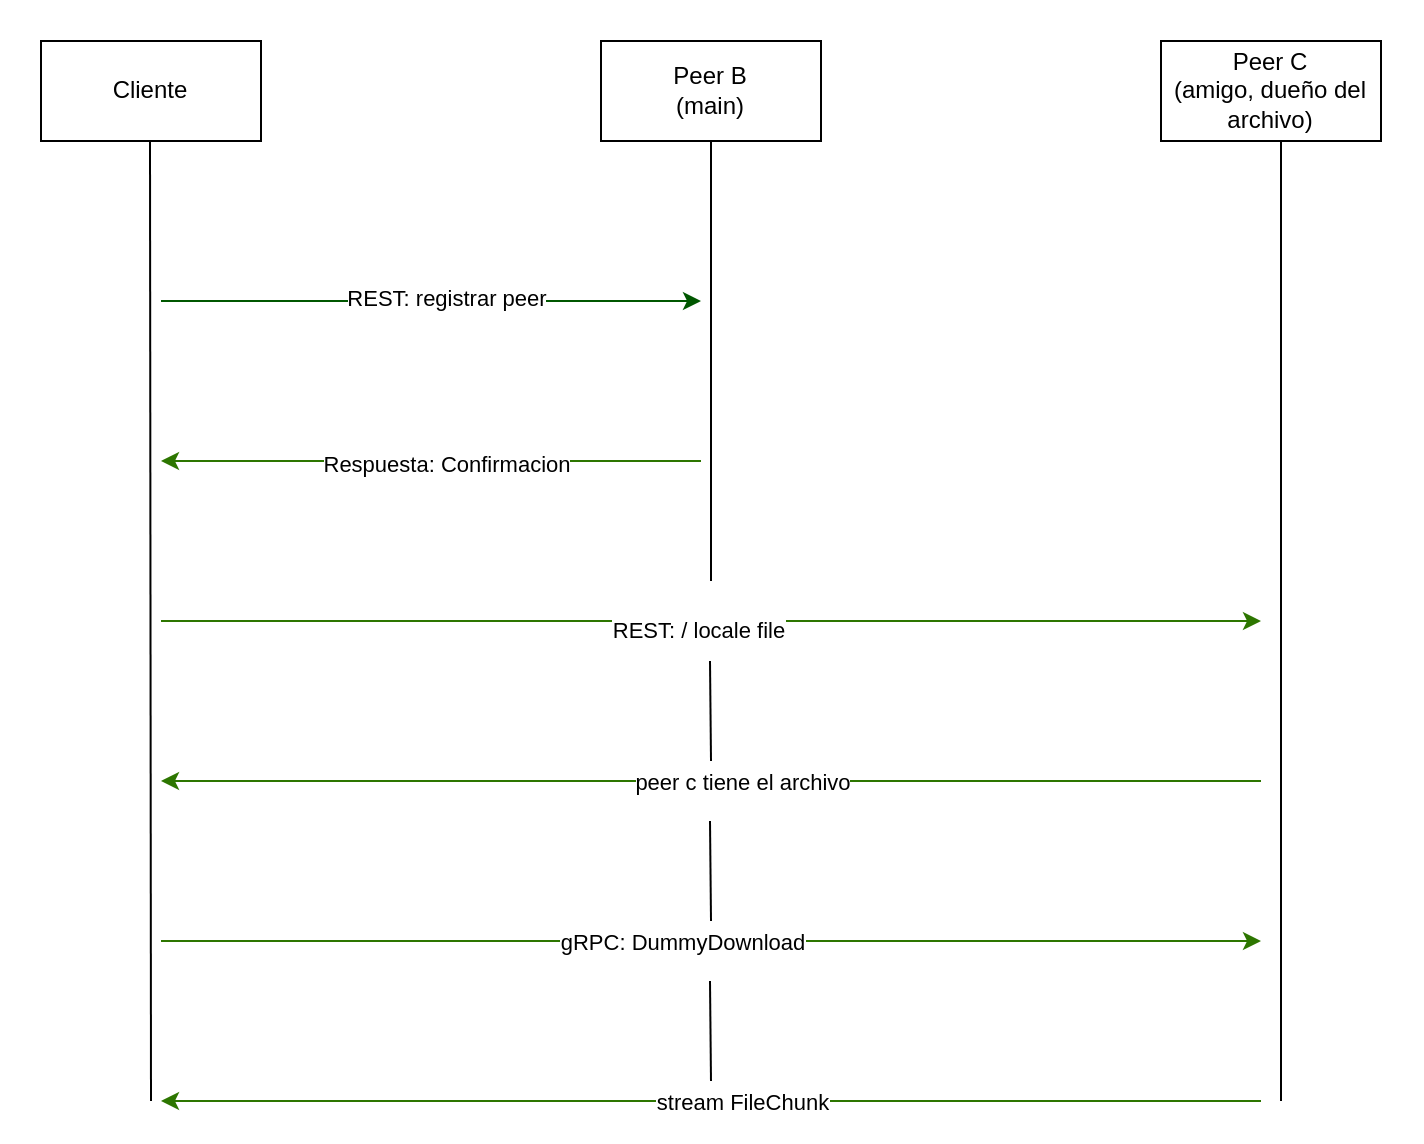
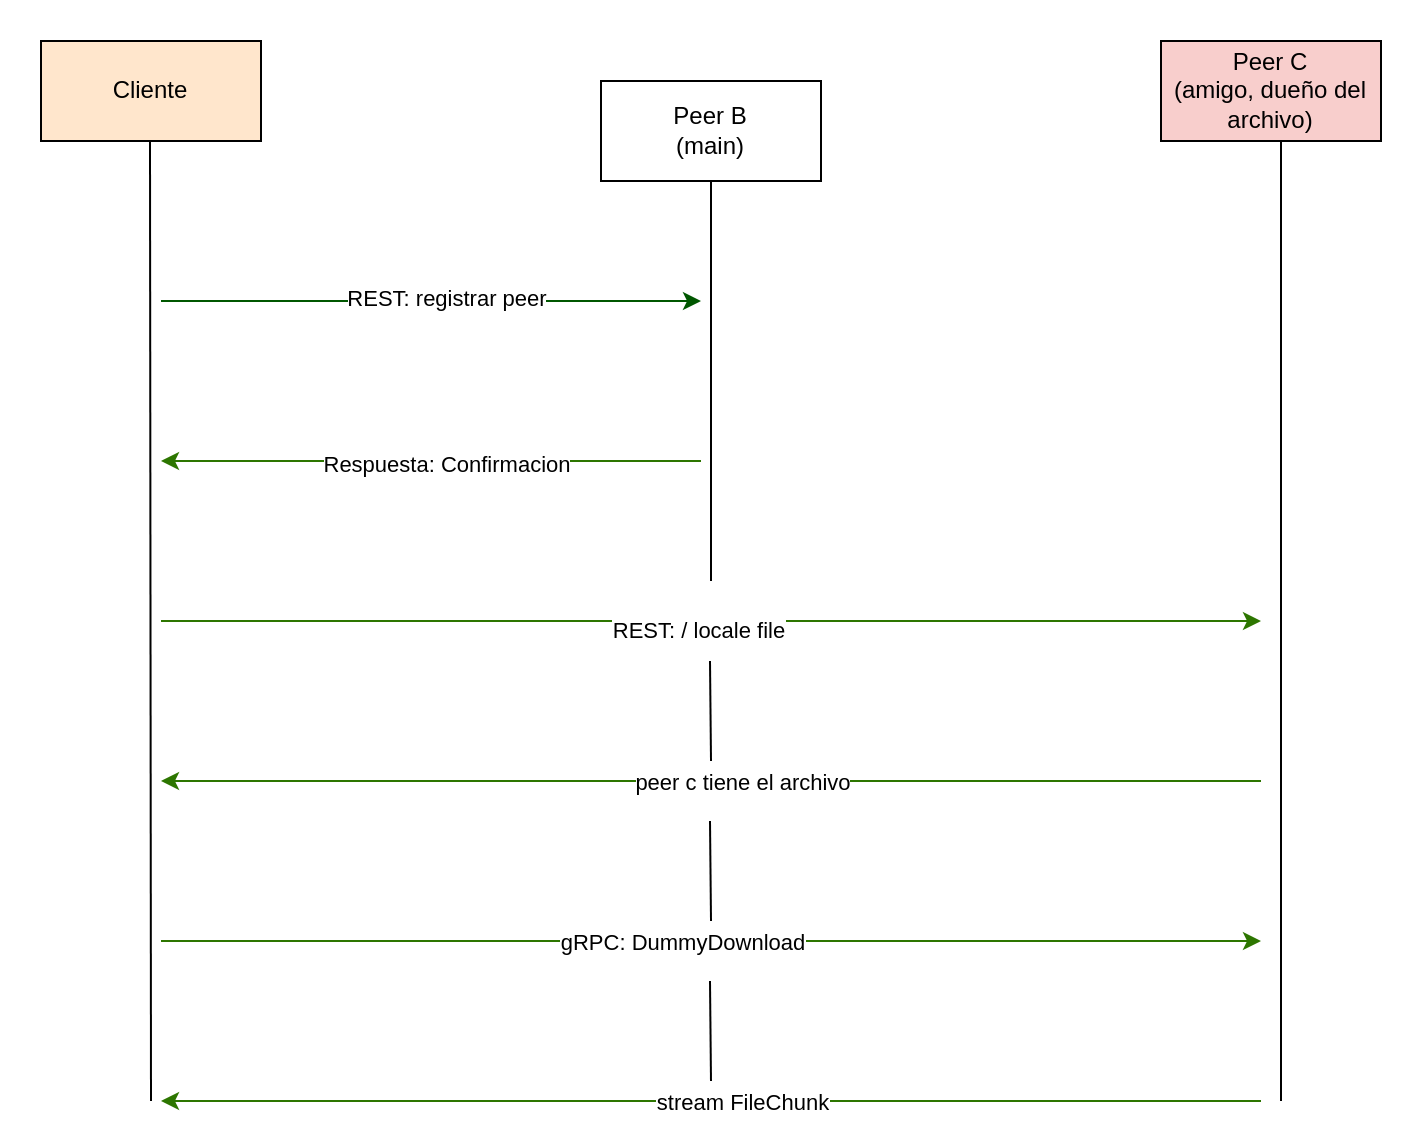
  <mxCell id="0" />
  <mxCell id="1" parent="0" />
- <mxCell id="2" value="Cliente" style="html=1;whiteSpace=wrap;" parent="1" vertex="1"><mxGeometry x="20" y="20" width="110" height="50" as="geometry" /></mxCell>
- <mxCell id="3" value="&lt;div&gt;Peer B&lt;/div&gt;(main)" style="html=1;whiteSpace=wrap;" parent="1" vertex="1"><mxGeometry x="300" y="20" width="110" height="50" as="geometry" /></mxCell>
- <mxCell id="4" value="&lt;div&gt;Peer C&lt;/div&gt;(amigo, dueño del archivo)" style="html=1;whiteSpace=wrap;" parent="1" vertex="1"><mxGeometry x="580" y="20" width="110" height="50" as="geometry" /></mxCell>
+ <mxCell id="2" value="Cliente" style="html=1;whiteSpace=wrap;fillColor=#ffe6cc;" parent="1" vertex="1"><mxGeometry x="20" y="20" width="110" height="50" as="geometry" /></mxCell>
+ <mxCell id="3" value="&lt;div&gt;Peer B&lt;/div&gt;(main)" style="html=1;whiteSpace=wrap;" parent="1" vertex="1"><mxGeometry x="300" y="40" width="110" height="50" as="geometry" /></mxCell>
+ <mxCell id="4" value="&lt;div&gt;Peer C&lt;/div&gt;(amigo, dueño del archivo)" style="html=1;whiteSpace=wrap;fillColor=#f8cecc;" parent="1" vertex="1"><mxGeometry x="580" y="20" width="110" height="50" as="geometry" /></mxCell>
  <mxCell id="5" value="" style="endArrow=none;html=1;rounded=0;entryX=0.5;entryY=1;entryDx=0;entryDy=0;" parent="1" edge="1"><mxGeometry width="50" height="50" relative="1" as="geometry"><mxPoint x="75" y="550" as="sourcePoint" /><mxPoint x="74.5" y="70" as="targetPoint" /></mxGeometry></mxCell>
  <mxCell id="6" value="" style="endArrow=none;html=1;rounded=0;entryX=0.5;entryY=1;entryDx=0;entryDy=0;" parent="1" target="3" edge="1"><mxGeometry width="50" height="50" relative="1" as="geometry"><mxPoint x="355" y="290" as="sourcePoint" /><mxPoint x="210" y="180" as="targetPoint" /></mxGeometry></mxCell>
  <mxCell id="7" value="" style="endArrow=none;html=1;rounded=0;entryX=0.5;entryY=1;entryDx=0;entryDy=0;" parent="1" edge="1"><mxGeometry width="50" height="50" relative="1" as="geometry"><mxPoint x="640" y="550" as="sourcePoint" /><mxPoint x="640" y="70" as="targetPoint" /></mxGeometry></mxCell>
  <mxCell id="8" value="" style="endArrow=classic;html=1;rounded=0;fillColor=#008a00;strokeColor=#005700;" parent="1" edge="1"><mxGeometry width="50" height="50" relative="1" as="geometry"><mxPoint x="80" y="150" as="sourcePoint" /><mxPoint x="350" y="150" as="targetPoint" /></mxGeometry></mxCell>
  <mxCell id="9" value="REST: registrar peer" style="edgeLabel;html=1;align=center;verticalAlign=middle;resizable=0;points=[];" parent="8" vertex="1" connectable="0"><mxGeometry x="0.052" y="2" relative="1" as="geometry"><mxPoint as="offset" /></mxGeometry></mxCell>
  <mxCell id="10" value="" style="endArrow=classic;html=1;rounded=0;fillColor=#60a917;strokeColor=#2D7600;" parent="1" edge="1"><mxGeometry width="50" height="50" relative="1" as="geometry"><mxPoint x="350" y="230" as="sourcePoint" /><mxPoint x="80" y="230" as="targetPoint" /></mxGeometry></mxCell>
  <mxCell id="11" value="Respuesta: Confirmacion" style="edgeLabel;html=1;align=center;verticalAlign=middle;resizable=0;points=[];" parent="10" vertex="1" connectable="0"><mxGeometry x="-0.052" y="1" relative="1" as="geometry"><mxPoint as="offset" /></mxGeometry></mxCell>
  <mxCell id="12" value="" style="endArrow=classic;html=1;rounded=0;fillColor=#60a917;strokeColor=#2D7600;" parent="1" edge="1"><mxGeometry width="50" height="50" relative="1" as="geometry"><mxPoint x="80" y="310" as="sourcePoint" /><mxPoint x="630" y="310" as="targetPoint" /></mxGeometry></mxCell>
  <mxCell id="13" value="REST: / locale file" style="edgeLabel;html=1;align=center;verticalAlign=middle;resizable=0;points=[];" parent="12" vertex="1" connectable="0"><mxGeometry x="-0.025" y="-4" relative="1" as="geometry"><mxPoint as="offset" /></mxGeometry></mxCell>
  <mxCell id="14" value="" style="endArrow=classic;html=1;rounded=0;fillColor=#60a917;strokeColor=#2D7600;" parent="1" edge="1"><mxGeometry width="50" height="50" relative="1" as="geometry"><mxPoint x="80" y="470" as="sourcePoint" /><mxPoint x="630" y="470" as="targetPoint" /></mxGeometry></mxCell>
  <mxCell id="15" value="gRPC: DummyDownload" style="edgeLabel;html=1;align=center;verticalAlign=middle;resizable=0;points=[];" parent="14" vertex="1" connectable="0"><mxGeometry x="-0.054" relative="1" as="geometry"><mxPoint as="offset" /></mxGeometry></mxCell>
  <mxCell id="16" value="" style="endArrow=classic;html=1;rounded=0;fillColor=#60a917;strokeColor=#2D7600;" parent="1" edge="1"><mxGeometry width="50" height="50" relative="1" as="geometry"><mxPoint x="630" y="390" as="sourcePoint" /><mxPoint x="80" y="390" as="targetPoint" /></mxGeometry></mxCell>
  <mxCell id="17" value="peer c tiene el archivo" style="edgeLabel;html=1;align=center;verticalAlign=middle;resizable=0;points=[];" parent="16" vertex="1" connectable="0"><mxGeometry x="-0.054" relative="1" as="geometry"><mxPoint as="offset" /></mxGeometry></mxCell>
  <mxCell id="18" value="" style="endArrow=classic;html=1;rounded=0;fillColor=#60a917;strokeColor=#2D7600;" parent="1" edge="1"><mxGeometry width="50" height="50" relative="1" as="geometry"><mxPoint x="630" y="550" as="sourcePoint" /><mxPoint x="80" y="550" as="targetPoint" /></mxGeometry></mxCell>
  <mxCell id="19" value="stream FileChunk" style="edgeLabel;html=1;align=center;verticalAlign=middle;resizable=0;points=[];" parent="18" vertex="1" connectable="0"><mxGeometry x="-0.054" relative="1" as="geometry"><mxPoint as="offset" /></mxGeometry></mxCell>
  <mxCell id="20" value="" style="endArrow=none;html=1;rounded=0;entryX=0.5;entryY=1;entryDx=0;entryDy=0;" parent="1" edge="1"><mxGeometry width="50" height="50" relative="1" as="geometry"><mxPoint x="355" y="380" as="sourcePoint" /><mxPoint x="354.5" y="330" as="targetPoint" /></mxGeometry></mxCell>
  <mxCell id="21" value="" style="endArrow=none;html=1;rounded=0;entryX=0.5;entryY=1;entryDx=0;entryDy=0;" parent="1" edge="1"><mxGeometry width="50" height="50" relative="1" as="geometry"><mxPoint x="355" y="460" as="sourcePoint" /><mxPoint x="354.5" y="410" as="targetPoint" /></mxGeometry></mxCell>
  <mxCell id="22" value="" style="endArrow=none;html=1;rounded=0;entryX=0.5;entryY=1;entryDx=0;entryDy=0;" parent="1" edge="1"><mxGeometry width="50" height="50" relative="1" as="geometry"><mxPoint x="355" y="540" as="sourcePoint" /><mxPoint x="354.5" y="490" as="targetPoint" /></mxGeometry></mxCell>
